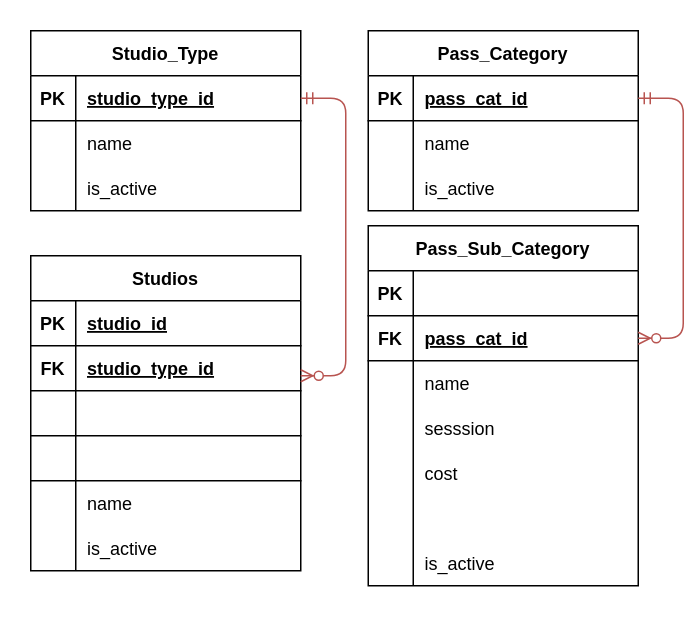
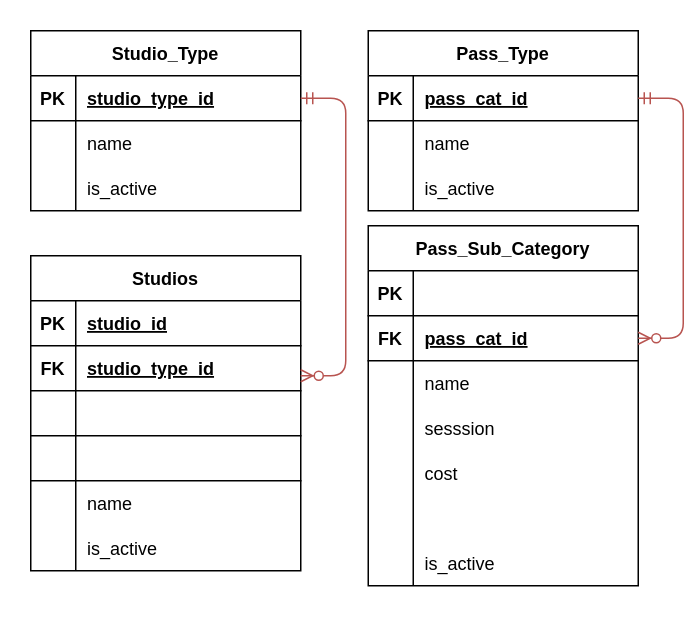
  <mxCell id="0" />
  <mxCell id="1" parent="0" />
  <mxCell id="2" value="Studio_Type" style="shape=table;startSize=30;container=1;collapsible=1;childLayout=tableLayout;fixedRows=1;rowLines=0;fontStyle=1;align=center;resizeLast=1;" parent="1" vertex="1"><mxGeometry x="20" y="20" width="180" height="120" as="geometry" /></mxCell>
  <mxCell id="3" value="" style="shape=partialRectangle;collapsible=0;dropTarget=0;pointerEvents=0;fillColor=none;top=0;left=0;bottom=1;right=0;points=[[0,0.5],[1,0.5]];portConstraint=eastwest;" parent="2" vertex="1"><mxGeometry y="30" width="180" height="30" as="geometry" /></mxCell>
  <mxCell id="4" value="PK" style="shape=partialRectangle;connectable=0;fillColor=none;top=0;left=0;bottom=0;right=0;fontStyle=1;overflow=hidden;" parent="3" vertex="1"><mxGeometry width="30" height="30" as="geometry" /></mxCell>
  <mxCell id="5" value="studio_type_id" style="shape=partialRectangle;connectable=0;fillColor=none;top=0;left=0;bottom=0;right=0;align=left;spacingLeft=6;fontStyle=5;overflow=hidden;" parent="3" vertex="1"><mxGeometry x="30" width="150" height="30" as="geometry" /></mxCell>
  <mxCell id="6" value="" style="shape=partialRectangle;collapsible=0;dropTarget=0;pointerEvents=0;fillColor=none;top=0;left=0;bottom=0;right=0;points=[[0,0.5],[1,0.5]];portConstraint=eastwest;strokeWidth=10;" parent="2" vertex="1"><mxGeometry y="60" width="180" height="30" as="geometry" /></mxCell>
  <mxCell id="7" value="" style="shape=partialRectangle;connectable=0;fillColor=none;top=0;left=0;bottom=0;right=0;editable=1;overflow=hidden;" parent="6" vertex="1"><mxGeometry width="30" height="30" as="geometry" /></mxCell>
  <mxCell id="8" value="name" style="shape=partialRectangle;connectable=0;fillColor=none;top=0;left=0;bottom=0;right=0;align=left;spacingLeft=6;overflow=hidden;" parent="6" vertex="1"><mxGeometry x="30" width="150" height="30" as="geometry" /></mxCell>
  <mxCell id="9" value="" style="shape=partialRectangle;collapsible=0;dropTarget=0;pointerEvents=0;fillColor=none;top=0;left=0;bottom=0;right=0;points=[[0,0.5],[1,0.5]];portConstraint=eastwest;strokeWidth=11;" parent="2" vertex="1"><mxGeometry y="90" width="180" height="30" as="geometry" /></mxCell>
  <mxCell id="10" value="" style="shape=partialRectangle;connectable=0;fillColor=none;top=0;left=0;bottom=0;right=0;editable=1;overflow=hidden;" parent="9" vertex="1"><mxGeometry width="30" height="30" as="geometry" /></mxCell>
  <mxCell id="11" value="is_active" style="shape=partialRectangle;connectable=0;fillColor=none;top=0;left=0;bottom=0;right=0;align=left;spacingLeft=6;overflow=hidden;" parent="9" vertex="1"><mxGeometry x="30" width="150" height="30" as="geometry" /></mxCell>
- <mxCell id="12" value="Pass_Category" style="shape=table;startSize=30;container=1;collapsible=1;childLayout=tableLayout;fixedRows=1;rowLines=0;fontStyle=1;align=center;resizeLast=1;" parent="1" vertex="1"><mxGeometry x="245" y="20" width="180" height="120" as="geometry" /></mxCell>
+ <mxCell id="12" value="Pass_Type" style="shape=table;startSize=30;container=1;collapsible=1;childLayout=tableLayout;fixedRows=1;rowLines=0;fontStyle=1;align=center;resizeLast=1;" parent="1" vertex="1"><mxGeometry x="245" y="20" width="180" height="120" as="geometry" /></mxCell>
  <mxCell id="13" value="" style="shape=partialRectangle;collapsible=0;dropTarget=0;pointerEvents=0;fillColor=none;top=0;left=0;bottom=1;right=0;points=[[0,0.5],[1,0.5]];portConstraint=eastwest;" parent="12" vertex="1"><mxGeometry y="30" width="180" height="30" as="geometry" /></mxCell>
  <mxCell id="14" value="PK" style="shape=partialRectangle;connectable=0;fillColor=none;top=0;left=0;bottom=0;right=0;fontStyle=1;overflow=hidden;" parent="13" vertex="1"><mxGeometry width="30" height="30" as="geometry" /></mxCell>
  <mxCell id="15" value="pass_cat_id" style="shape=partialRectangle;connectable=0;fillColor=none;top=0;left=0;bottom=0;right=0;align=left;spacingLeft=6;fontStyle=5;overflow=hidden;" parent="13" vertex="1"><mxGeometry x="30" width="150" height="30" as="geometry" /></mxCell>
  <mxCell id="16" value="" style="shape=partialRectangle;collapsible=0;dropTarget=0;pointerEvents=0;fillColor=none;top=0;left=0;bottom=0;right=0;points=[[0,0.5],[1,0.5]];portConstraint=eastwest;strokeWidth=10;" parent="12" vertex="1"><mxGeometry y="60" width="180" height="30" as="geometry" /></mxCell>
  <mxCell id="17" value="" style="shape=partialRectangle;connectable=0;fillColor=none;top=0;left=0;bottom=0;right=0;editable=1;overflow=hidden;" parent="16" vertex="1"><mxGeometry width="30" height="30" as="geometry" /></mxCell>
  <mxCell id="18" value="name" style="shape=partialRectangle;connectable=0;fillColor=none;top=0;left=0;bottom=0;right=0;align=left;spacingLeft=6;overflow=hidden;" parent="16" vertex="1"><mxGeometry x="30" width="150" height="30" as="geometry" /></mxCell>
  <mxCell id="19" value="" style="shape=partialRectangle;collapsible=0;dropTarget=0;pointerEvents=0;fillColor=none;top=0;left=0;bottom=0;right=0;points=[[0,0.5],[1,0.5]];portConstraint=eastwest;strokeWidth=11;" parent="12" vertex="1"><mxGeometry y="90" width="180" height="30" as="geometry" /></mxCell>
  <mxCell id="20" value="" style="shape=partialRectangle;connectable=0;fillColor=none;top=0;left=0;bottom=0;right=0;editable=1;overflow=hidden;" parent="19" vertex="1"><mxGeometry width="30" height="30" as="geometry" /></mxCell>
  <mxCell id="21" value="is_active" style="shape=partialRectangle;connectable=0;fillColor=none;top=0;left=0;bottom=0;right=0;align=left;spacingLeft=6;overflow=hidden;" parent="19" vertex="1"><mxGeometry x="30" width="150" height="30" as="geometry" /></mxCell>
  <mxCell id="22" value="Pass_Sub_Category" style="shape=table;startSize=30;container=1;collapsible=1;childLayout=tableLayout;fixedRows=1;rowLines=0;fontStyle=1;align=center;resizeLast=1;" parent="1" vertex="1"><mxGeometry x="245" y="150" width="180" height="240" as="geometry" /></mxCell>
  <mxCell id="23" value="" style="shape=partialRectangle;collapsible=0;dropTarget=0;pointerEvents=0;fillColor=none;top=0;left=0;bottom=1;right=0;points=[[0,0.5],[1,0.5]];portConstraint=eastwest;" parent="22" vertex="1"><mxGeometry y="30" width="180" height="30" as="geometry" /></mxCell>
  <mxCell id="24" value="PK" style="shape=partialRectangle;connectable=0;fillColor=none;top=0;left=0;bottom=0;right=0;fontStyle=1;overflow=hidden;" parent="23" vertex="1"><mxGeometry width="30" height="30" as="geometry" /></mxCell>
  <mxCell id="25" style="shape=partialRectangle;collapsible=0;dropTarget=0;pointerEvents=0;fillColor=none;top=0;left=0;bottom=1;right=0;points=[[0,0.5],[1,0.5]];portConstraint=eastwest;" parent="22" vertex="1"><mxGeometry y="60" width="180" height="30" as="geometry" /></mxCell>
  <mxCell id="26" value="FK" style="shape=partialRectangle;connectable=0;fillColor=none;top=0;left=0;bottom=0;right=0;fontStyle=1;overflow=hidden;" parent="25" vertex="1"><mxGeometry width="30" height="30" as="geometry" /></mxCell>
  <mxCell id="27" value="pass_cat_id" style="shape=partialRectangle;connectable=0;fillColor=none;top=0;left=0;bottom=0;right=0;align=left;spacingLeft=6;fontStyle=5;overflow=hidden;" parent="25" vertex="1"><mxGeometry x="30" width="150" height="30" as="geometry" /></mxCell>
  <mxCell id="28" value="" style="shape=partialRectangle;collapsible=0;dropTarget=0;pointerEvents=0;fillColor=none;top=0;left=0;bottom=0;right=0;points=[[0,0.5],[1,0.5]];portConstraint=eastwest;strokeWidth=10;" parent="22" vertex="1"><mxGeometry y="90" width="180" height="30" as="geometry" /></mxCell>
  <mxCell id="29" value="" style="shape=partialRectangle;connectable=0;fillColor=none;top=0;left=0;bottom=0;right=0;editable=1;overflow=hidden;" parent="28" vertex="1"><mxGeometry width="30" height="30" as="geometry" /></mxCell>
  <mxCell id="30" value="name" style="shape=partialRectangle;connectable=0;fillColor=none;top=0;left=0;bottom=0;right=0;align=left;spacingLeft=6;overflow=hidden;" parent="28" vertex="1"><mxGeometry x="30" width="150" height="30" as="geometry" /></mxCell>
  <mxCell id="31" style="shape=partialRectangle;collapsible=0;dropTarget=0;pointerEvents=0;fillColor=none;top=0;left=0;bottom=0;right=0;points=[[0,0.5],[1,0.5]];portConstraint=eastwest;strokeWidth=10;" parent="22" vertex="1"><mxGeometry y="120" width="180" height="30" as="geometry" /></mxCell>
  <mxCell id="32" style="shape=partialRectangle;connectable=0;fillColor=none;top=0;left=0;bottom=0;right=0;editable=1;overflow=hidden;" parent="31" vertex="1"><mxGeometry width="30" height="30" as="geometry" /></mxCell>
  <mxCell id="33" value="sesssion" style="shape=partialRectangle;connectable=0;fillColor=none;top=0;left=0;bottom=0;right=0;align=left;spacingLeft=6;overflow=hidden;" parent="31" vertex="1"><mxGeometry x="30" width="150" height="30" as="geometry" /></mxCell>
  <mxCell id="34" style="shape=partialRectangle;collapsible=0;dropTarget=0;pointerEvents=0;fillColor=none;top=0;left=0;bottom=0;right=0;points=[[0,0.5],[1,0.5]];portConstraint=eastwest;strokeWidth=10;" parent="22" vertex="1"><mxGeometry y="150" width="180" height="30" as="geometry" /></mxCell>
  <mxCell id="35" style="shape=partialRectangle;connectable=0;fillColor=none;top=0;left=0;bottom=0;right=0;editable=1;overflow=hidden;" parent="34" vertex="1"><mxGeometry width="30" height="30" as="geometry" /></mxCell>
  <mxCell id="36" value="cost" style="shape=partialRectangle;connectable=0;fillColor=none;top=0;left=0;bottom=0;right=0;align=left;spacingLeft=6;overflow=hidden;" parent="34" vertex="1"><mxGeometry x="30" width="150" height="30" as="geometry" /></mxCell>
  <mxCell id="37" style="shape=partialRectangle;collapsible=0;dropTarget=0;pointerEvents=0;fillColor=none;top=0;left=0;bottom=0;right=0;points=[[0,0.5],[1,0.5]];portConstraint=eastwest;strokeWidth=10;" parent="22" vertex="1"><mxGeometry y="180" width="180" height="30" as="geometry" /></mxCell>
  <mxCell id="38" style="shape=partialRectangle;connectable=0;fillColor=none;top=0;left=0;bottom=0;right=0;editable=1;overflow=hidden;" parent="37" vertex="1"><mxGeometry width="30" height="30" as="geometry" /></mxCell>
  <mxCell id="39" value="" style="shape=partialRectangle;collapsible=0;dropTarget=0;pointerEvents=0;fillColor=none;top=0;left=0;bottom=0;right=0;points=[[0,0.5],[1,0.5]];portConstraint=eastwest;strokeWidth=11;" parent="22" vertex="1"><mxGeometry y="210" width="180" height="30" as="geometry" /></mxCell>
  <mxCell id="40" value="" style="shape=partialRectangle;connectable=0;fillColor=none;top=0;left=0;bottom=0;right=0;editable=1;overflow=hidden;" parent="39" vertex="1"><mxGeometry width="30" height="30" as="geometry" /></mxCell>
  <mxCell id="41" value="is_active" style="shape=partialRectangle;connectable=0;fillColor=none;top=0;left=0;bottom=0;right=0;align=left;spacingLeft=6;overflow=hidden;" parent="39" vertex="1"><mxGeometry x="30" width="150" height="30" as="geometry" /></mxCell>
  <mxCell id="42" value="" style="edgeStyle=entityRelationEdgeStyle;fontSize=12;html=1;endArrow=ERzeroToMany;startArrow=ERmandOne;fillColor=#f8cecc;strokeColor=#b85450;exitX=1;exitY=0.5;exitDx=0;exitDy=0;entryX=1;entryY=0.5;entryDx=0;entryDy=0;" parent="1" source="13" target="25" edge="1"><mxGeometry width="100" height="100" relative="1" as="geometry"><mxPoint x="440" y="65" as="sourcePoint" /><mxPoint x="720" y="160" as="targetPoint" /></mxGeometry></mxCell>
  <mxCell id="43" value="Studios" style="shape=table;startSize=30;container=1;collapsible=1;childLayout=tableLayout;fixedRows=1;rowLines=0;fontStyle=1;align=center;resizeLast=1;" parent="1" vertex="1"><mxGeometry x="20" y="170" width="180" height="210" as="geometry" /></mxCell>
  <mxCell id="44" value="" style="shape=partialRectangle;collapsible=0;dropTarget=0;pointerEvents=0;fillColor=none;top=0;left=0;bottom=1;right=0;points=[[0,0.5],[1,0.5]];portConstraint=eastwest;" parent="43" vertex="1"><mxGeometry y="30" width="180" height="30" as="geometry" /></mxCell>
  <mxCell id="45" value="PK" style="shape=partialRectangle;connectable=0;fillColor=none;top=0;left=0;bottom=0;right=0;fontStyle=1;overflow=hidden;" parent="44" vertex="1"><mxGeometry width="30" height="30" as="geometry" /></mxCell>
  <mxCell id="46" value="studio_id" style="shape=partialRectangle;connectable=0;fillColor=none;top=0;left=0;bottom=0;right=0;align=left;spacingLeft=6;fontStyle=5;overflow=hidden;" parent="44" vertex="1"><mxGeometry x="30" width="150" height="30" as="geometry" /></mxCell>
  <mxCell id="47" style="shape=partialRectangle;collapsible=0;dropTarget=0;pointerEvents=0;fillColor=none;top=0;left=0;bottom=1;right=0;points=[[0,0.5],[1,0.5]];portConstraint=eastwest;" parent="43" vertex="1"><mxGeometry y="60" width="180" height="30" as="geometry" /></mxCell>
  <mxCell id="48" value="FK" style="shape=partialRectangle;connectable=0;fillColor=none;top=0;left=0;bottom=0;right=0;fontStyle=1;overflow=hidden;" parent="47" vertex="1"><mxGeometry width="30" height="30" as="geometry" /></mxCell>
  <mxCell id="49" value="studio_type_id" style="shape=partialRectangle;connectable=0;fillColor=none;top=0;left=0;bottom=0;right=0;align=left;spacingLeft=6;fontStyle=5;overflow=hidden;" parent="47" vertex="1"><mxGeometry x="30" width="150" height="30" as="geometry" /></mxCell>
  <mxCell id="50" style="shape=partialRectangle;collapsible=0;dropTarget=0;pointerEvents=0;fillColor=none;top=0;left=0;bottom=1;right=0;points=[[0,0.5],[1,0.5]];portConstraint=eastwest;" parent="43" vertex="1"><mxGeometry y="90" width="180" height="30" as="geometry" /></mxCell>
  <mxCell id="51" style="shape=partialRectangle;connectable=0;fillColor=none;top=0;left=0;bottom=0;right=0;fontStyle=1;overflow=hidden;" parent="50" vertex="1"><mxGeometry width="30" height="30" as="geometry" /></mxCell>
  <mxCell id="52" style="shape=partialRectangle;connectable=0;fillColor=none;top=0;left=0;bottom=0;right=0;align=left;spacingLeft=6;fontStyle=5;overflow=hidden;" parent="50" vertex="1"><mxGeometry x="30" width="150" height="30" as="geometry" /></mxCell>
  <mxCell id="53" style="shape=partialRectangle;collapsible=0;dropTarget=0;pointerEvents=0;fillColor=none;top=0;left=0;bottom=1;right=0;points=[[0,0.5],[1,0.5]];portConstraint=eastwest;" parent="43" vertex="1"><mxGeometry y="120" width="180" height="30" as="geometry" /></mxCell>
  <mxCell id="54" style="shape=partialRectangle;connectable=0;fillColor=none;top=0;left=0;bottom=0;right=0;fontStyle=1;overflow=hidden;" parent="53" vertex="1"><mxGeometry width="30" height="30" as="geometry" /></mxCell>
  <mxCell id="55" style="shape=partialRectangle;connectable=0;fillColor=none;top=0;left=0;bottom=0;right=0;align=left;spacingLeft=6;fontStyle=5;overflow=hidden;" parent="53" vertex="1"><mxGeometry x="30" width="150" height="30" as="geometry" /></mxCell>
  <mxCell id="56" value="" style="shape=partialRectangle;collapsible=0;dropTarget=0;pointerEvents=0;fillColor=none;top=0;left=0;bottom=0;right=0;points=[[0,0.5],[1,0.5]];portConstraint=eastwest;strokeWidth=10;" parent="43" vertex="1"><mxGeometry y="150" width="180" height="30" as="geometry" /></mxCell>
  <mxCell id="57" value="" style="shape=partialRectangle;connectable=0;fillColor=none;top=0;left=0;bottom=0;right=0;editable=1;overflow=hidden;" parent="56" vertex="1"><mxGeometry width="30" height="30" as="geometry" /></mxCell>
  <mxCell id="58" value="name" style="shape=partialRectangle;connectable=0;fillColor=none;top=0;left=0;bottom=0;right=0;align=left;spacingLeft=6;overflow=hidden;" parent="56" vertex="1"><mxGeometry x="30" width="150" height="30" as="geometry" /></mxCell>
  <mxCell id="59" value="" style="shape=partialRectangle;collapsible=0;dropTarget=0;pointerEvents=0;fillColor=none;top=0;left=0;bottom=0;right=0;points=[[0,0.5],[1,0.5]];portConstraint=eastwest;strokeWidth=11;" parent="43" vertex="1"><mxGeometry y="180" width="180" height="30" as="geometry" /></mxCell>
  <mxCell id="60" value="" style="shape=partialRectangle;connectable=0;fillColor=none;top=0;left=0;bottom=0;right=0;editable=1;overflow=hidden;" parent="59" vertex="1"><mxGeometry width="30" height="30" as="geometry" /></mxCell>
  <mxCell id="61" value="is_active" style="shape=partialRectangle;connectable=0;fillColor=none;top=0;left=0;bottom=0;right=0;align=left;spacingLeft=6;overflow=hidden;" parent="59" vertex="1"><mxGeometry x="30" width="150" height="30" as="geometry" /></mxCell>
  <mxCell id="62" value="" style="edgeStyle=entityRelationEdgeStyle;fontSize=12;html=1;endArrow=ERzeroToMany;startArrow=ERmandOne;fillColor=#f8cecc;strokeColor=#b85450;exitX=1;exitY=0.5;exitDx=0;exitDy=0;entryX=1;entryY=0.667;entryDx=0;entryDy=0;entryPerimeter=0;" parent="1" source="3" target="47" edge="1"><mxGeometry width="100" height="100" relative="1" as="geometry"><mxPoint x="220" y="150" as="sourcePoint" /><mxPoint x="220" y="210" as="targetPoint" /></mxGeometry></mxCell>
